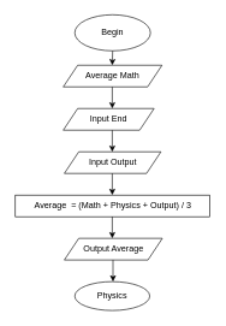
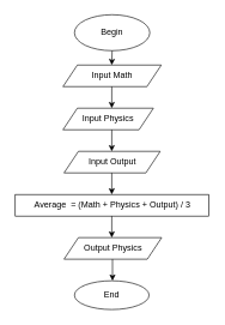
  <mxCell id="0" />
  <mxCell id="1" parent="0" />
  <mxCell id="2" value="Begin" style="ellipse;whiteSpace=wrap;html=1;" vertex="1" parent="1"><mxGeometry x="103" y="20" width="105" height="50" as="geometry" /></mxCell>
- <mxCell id="3" value="Average Math" style="shape=parallelogram;perimeter=parallelogramPerimeter;whiteSpace=wrap;html=1;fixedSize=1;" vertex="1" parent="1"><mxGeometry x="87" y="90" width="137" height="30" as="geometry" /></mxCell>
+ <mxCell id="3" value="Input Math" style="shape=parallelogram;perimeter=parallelogramPerimeter;whiteSpace=wrap;html=1;fixedSize=1;" vertex="1" parent="1"><mxGeometry x="87" y="90" width="137" height="30" as="geometry" /></mxCell>
  <mxCell id="4" value="" style="endArrow=classic;html=1;exitX=0.5;exitY=1;exitDx=0;exitDy=0;" edge="1" parent="1" source="2"><mxGeometry width="50" height="50" relative="1" as="geometry"><mxPoint x="155" y="70" as="sourcePoint" /><mxPoint x="155" y="90" as="targetPoint" /></mxGeometry></mxCell>
  <mxCell id="5" value="" style="endArrow=classic;html=1;" edge="1" parent="1"><mxGeometry width="50" height="50" relative="1" as="geometry"><mxPoint x="155" y="120" as="sourcePoint" /><mxPoint x="155" y="150" as="targetPoint" /></mxGeometry></mxCell>
- <mxCell id="6" value="Input End" style="shape=parallelogram;perimeter=parallelogramPerimeter;whiteSpace=wrap;html=1;fixedSize=1;" vertex="1" parent="1"><mxGeometry x="87" y="150" width="126" height="30" as="geometry" /></mxCell>
+ <mxCell id="6" value="Input Physics" style="shape=parallelogram;perimeter=parallelogramPerimeter;whiteSpace=wrap;html=1;fixedSize=1;" vertex="1" parent="1"><mxGeometry x="87" y="150" width="126" height="30" as="geometry" /></mxCell>
  <mxCell id="7" value="" style="endArrow=classic;html=1;" edge="1" parent="1"><mxGeometry width="50" height="50" relative="1" as="geometry"><mxPoint x="155" y="180" as="sourcePoint" /><mxPoint x="155" y="210" as="targetPoint" /></mxGeometry></mxCell>
  <mxCell id="8" value="Input Output" style="shape=parallelogram;perimeter=parallelogramPerimeter;whiteSpace=wrap;html=1;fixedSize=1;" vertex="1" parent="1"><mxGeometry x="88.5" y="210" width="134" height="30" as="geometry" /></mxCell>
  <mxCell id="9" value="Average&amp;nbsp; = (Math + Physics + Output) / 3" style="rounded=0;whiteSpace=wrap;html=1;" vertex="1" parent="1"><mxGeometry x="20.5" y="270" width="270" height="30" as="geometry" /></mxCell>
  <mxCell id="10" value="" style="endArrow=classic;html=1;" edge="1" parent="1"><mxGeometry width="50" height="50" relative="1" as="geometry"><mxPoint x="155" y="240" as="sourcePoint" /><mxPoint x="155" y="270" as="targetPoint" /></mxGeometry></mxCell>
  <mxCell id="11" value="" style="endArrow=classic;html=1;" edge="1" parent="1"><mxGeometry width="50" height="50" relative="1" as="geometry"><mxPoint x="155" y="300" as="sourcePoint" /><mxPoint x="155" y="330" as="targetPoint" /></mxGeometry></mxCell>
- <mxCell id="12" value="Output Average" style="shape=parallelogram;perimeter=parallelogramPerimeter;whiteSpace=wrap;html=1;fixedSize=1;" vertex="1" parent="1"><mxGeometry x="88.5" y="330" width="136" height="30" as="geometry" /></mxCell>
+ <mxCell id="12" value="Output Physics" style="shape=parallelogram;perimeter=parallelogramPerimeter;whiteSpace=wrap;html=1;fixedSize=1;" vertex="1" parent="1"><mxGeometry x="88.5" y="330" width="136" height="30" as="geometry" /></mxCell>
  <mxCell id="13" value="" style="endArrow=classic;html=1;" edge="1" parent="1"><mxGeometry width="50" height="50" relative="1" as="geometry"><mxPoint x="156" y="360" as="sourcePoint" /><mxPoint x="156" y="390" as="targetPoint" /></mxGeometry></mxCell>
- <mxCell id="14" value="Physics" style="ellipse;whiteSpace=wrap;html=1;" vertex="1" parent="1"><mxGeometry x="103" y="390" width="104" height="40" as="geometry" /></mxCell>
+ <mxCell id="14" value="End" style="ellipse;whiteSpace=wrap;html=1;" vertex="1" parent="1"><mxGeometry x="103" y="390" width="104" height="40" as="geometry" /></mxCell>
